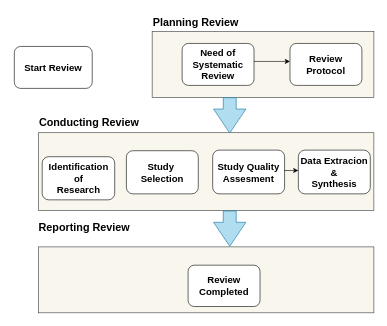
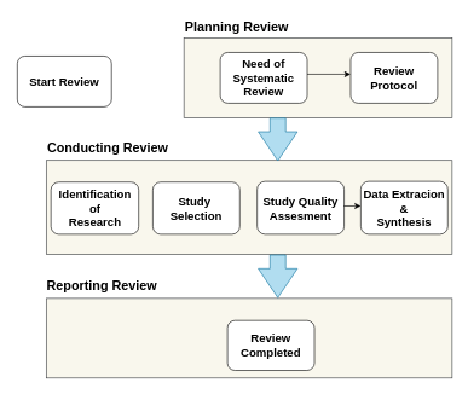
  <mxCell id="0" />
  <mxCell id="1" parent="0" />
  <mxCell id="2" value="" style="rounded=0;whiteSpace=wrap;html=1;fillColor=#f9f7ed;strokeColor=#36393d;" vertex="1" parent="1"><mxGeometry x="253" y="52" width="370" height="110" as="geometry" /></mxCell>
  <mxCell id="3" value="" style="edgeStyle=orthogonalEdgeStyle;rounded=0;orthogonalLoop=1;jettySize=auto;html=1;" edge="1" parent="1"><mxGeometry relative="1" as="geometry"><mxPoint x="413" y="102" as="sourcePoint" /><mxPoint x="483" y="102" as="targetPoint" /></mxGeometry></mxCell>
  <mxCell id="4" value="" style="rounded=0;whiteSpace=wrap;html=1;fillColor=#f9f7ed;strokeColor=#36393d;" vertex="1" parent="1"><mxGeometry x="63" y="221" width="560" height="130" as="geometry" /></mxCell>
  <mxCell id="5" value="&lt;b&gt;&lt;font style=&quot;font-size: 18px&quot;&gt;Planning Review&lt;/font&gt;&lt;/b&gt;" style="text;html=1;strokeColor=none;fillColor=none;align=center;verticalAlign=middle;whiteSpace=wrap;rounded=0;" vertex="1" parent="1"><mxGeometry x="241" y="20" width="170" height="35" as="geometry" /></mxCell>
  <mxCell id="6" value="&lt;b&gt;&lt;font style=&quot;font-size: 18px&quot;&gt;Conducting Review&lt;/font&gt;&lt;/b&gt;" style="text;html=1;strokeColor=none;fillColor=none;align=center;verticalAlign=middle;whiteSpace=wrap;rounded=0;" vertex="1" parent="1"><mxGeometry x="63" y="190" width="170" height="30" as="geometry" /></mxCell>
- <mxCell id="7" value="&lt;b&gt;&lt;font style=&quot;font-size: 18px&quot;&gt;Reporting Review&lt;/font&gt;&lt;/b&gt;" style="text;html=1;strokeColor=none;fillColor=none;align=center;verticalAlign=middle;whiteSpace=wrap;rounded=0;" vertex="1" parent="1"><mxGeometry x="20" y="364" width="240" height="31" as="geometry" /></mxCell>
+ <mxCell id="7" value="&lt;b&gt;&lt;font style=&quot;font-size: 18px&quot;&gt;Reporting Review&lt;/font&gt;&lt;/b&gt;" style="text;html=1;strokeColor=none;fillColor=none;align=center;verticalAlign=middle;whiteSpace=wrap;rounded=0;" vertex="1" parent="1"><mxGeometry x="20" y="379" width="240" height="31" as="geometry" /></mxCell>
  <mxCell id="8" value="" style="html=1;shadow=0;dashed=0;align=center;verticalAlign=middle;shape=mxgraph.arrows2.arrow;dy=0.6;dx=40;notch=0;fillColor=#b1ddf0;rotation=90;strokeColor=#10739e;" vertex="1" parent="1"><mxGeometry x="353" y="165" width="58.94" height="53.99" as="geometry" /></mxCell>
  <mxCell id="9" value="&lt;b style=&quot;white-space: normal ; font-size: 16px&quot;&gt;Need of Systematic&lt;br&gt;Review&lt;/b&gt;" style="rounded=1;whiteSpace=wrap;html=1;fillColor=#FFFFFF;gradientColor=none;" vertex="1" parent="1"><mxGeometry x="303" y="72" width="120" height="70" as="geometry" /></mxCell>
  <mxCell id="10" value="&lt;span style=&quot;font-size: 16px&quot;&gt;&lt;b&gt;Review Protocol&lt;/b&gt;&lt;/span&gt;" style="rounded=1;whiteSpace=wrap;html=1;fillColor=#FFFFFF;gradientColor=none;" vertex="1" parent="1"><mxGeometry x="483" y="72" width="120" height="70" as="geometry" /></mxCell>
  <mxCell id="11" value="&lt;b&gt;&lt;font style=&quot;font-size: 16px&quot;&gt;Start Review&lt;/font&gt;&lt;/b&gt;" style="rounded=1;whiteSpace=wrap;html=1;fillColor=#FFFFFF;gradientColor=none;" vertex="1" parent="1"><mxGeometry x="23" y="77" width="130" height="70" as="geometry" /></mxCell>
  <mxCell id="12" value="" style="rounded=0;whiteSpace=wrap;html=1;fillColor=#f9f7ed;strokeColor=#36393d;" vertex="1" parent="1"><mxGeometry x="63" y="411.5" width="560" height="110" as="geometry" /></mxCell>
- <mxCell id="13" value="&lt;span style=&quot;white-space: normal ; font-size: 16px&quot;&gt;&lt;b&gt;Identification&lt;br&gt;&lt;/b&gt;&lt;/span&gt;&lt;b style=&quot;white-space: normal ; font-size: 16px&quot;&gt;of&lt;br&gt;Research&lt;/b&gt;" style="rounded=1;whiteSpace=wrap;html=1;fillColor=#FFFFFF;gradientColor=none;" vertex="1" parent="1"><mxGeometry x="69.5" y="261" width="121" height="72" as="geometry" /></mxCell>
+ <mxCell id="13" value="&lt;span style=&quot;white-space: normal ; font-size: 16px&quot;&gt;&lt;b&gt;Identification&lt;br&gt;&lt;/b&gt;&lt;/span&gt;&lt;b style=&quot;white-space: normal ; font-size: 16px&quot;&gt;of&lt;br&gt;Research&lt;/b&gt;" style="rounded=1;whiteSpace=wrap;html=1;fillColor=#FFFFFF;gradientColor=none;" vertex="1" parent="1"><mxGeometry x="69.5" y="251" width="121" height="72" as="geometry" /></mxCell>
  <mxCell id="14" value="&lt;span style=&quot;white-space: normal ; font-size: 16px&quot;&gt;&lt;b&gt;Study&amp;nbsp;&lt;br&gt;&lt;/b&gt;&lt;/span&gt;&lt;b style=&quot;white-space: normal&quot;&gt;&lt;font style=&quot;font-size: 16px&quot;&gt;Selection&lt;/font&gt;&lt;/b&gt;" style="rounded=1;whiteSpace=wrap;html=1;fillColor=#FFFFFF;gradientColor=none;" vertex="1" parent="1"><mxGeometry x="210" y="251" width="120" height="72" as="geometry" /></mxCell>
  <mxCell id="15" value="&lt;b style=&quot;font-size: 16px ; white-space: normal&quot;&gt;Review Completed&lt;/b&gt;" style="rounded=1;whiteSpace=wrap;html=1;fillColor=#FFFFFF;gradientColor=none;" vertex="1" parent="1"><mxGeometry x="313" y="442" width="120" height="69" as="geometry" /></mxCell>
  <mxCell id="16" value="" style="html=1;shadow=0;dashed=0;align=center;verticalAlign=middle;shape=mxgraph.arrows2.arrow;dy=0.6;dx=40;notch=0;fillColor=#b1ddf0;rotation=90;strokeColor=#10739e;" vertex="1" parent="1"><mxGeometry x="353" y="354" width="58.94" height="53.99" as="geometry" /></mxCell>
  <mxCell id="17" value="&lt;span style=&quot;white-space: normal ; font-size: 16px&quot;&gt;&lt;b&gt;Study Quality&lt;br&gt;&lt;/b&gt;&lt;/span&gt;&lt;b style=&quot;white-space: normal&quot;&gt;&lt;font style=&quot;font-size: 16px&quot;&gt;Assesment&lt;/font&gt;&lt;/b&gt;" style="rounded=1;whiteSpace=wrap;html=1;fillColor=#FFFFFF;gradientColor=none;" vertex="1" parent="1"><mxGeometry x="354" y="250" width="120" height="73" as="geometry" /></mxCell>
  <mxCell id="18" value="&lt;span style=&quot;white-space: normal ; font-size: 16px&quot;&gt;&lt;b&gt;Data Extracion &amp;amp;&lt;br&gt;&lt;/b&gt;&lt;/span&gt;&lt;b style=&quot;white-space: normal&quot;&gt;&lt;font style=&quot;font-size: 16px&quot;&gt;Synthesis&lt;/font&gt;&lt;/b&gt;" style="rounded=1;whiteSpace=wrap;html=1;fillColor=#FFFFFF;gradientColor=none;" vertex="1" parent="1"><mxGeometry x="497" y="250" width="120" height="73" as="geometry" /></mxCell>
  <mxCell id="19" value="" style="edgeStyle=orthogonalEdgeStyle;rounded=0;orthogonalLoop=1;jettySize=auto;html=1;" edge="1" parent="1"><mxGeometry relative="1" as="geometry"><mxPoint x="473.5" y="284" as="sourcePoint" /><mxPoint x="497" y="284" as="targetPoint" /></mxGeometry></mxCell>
